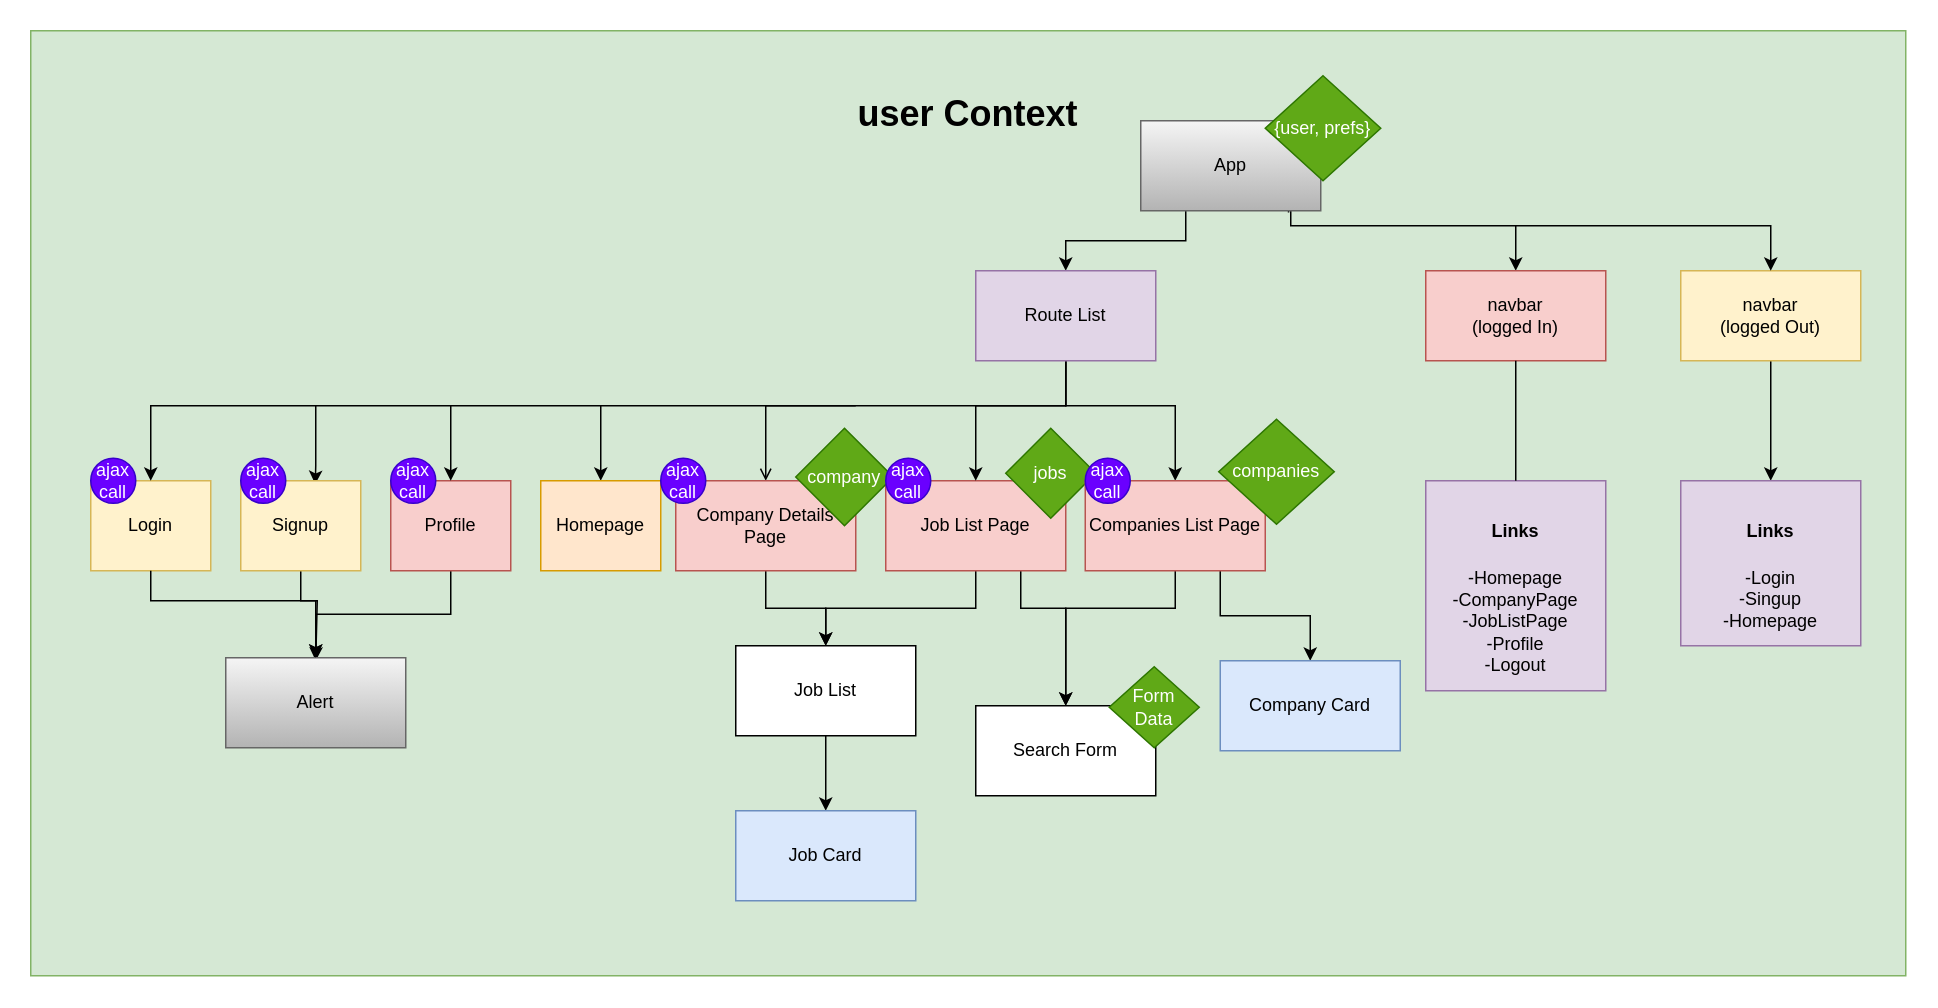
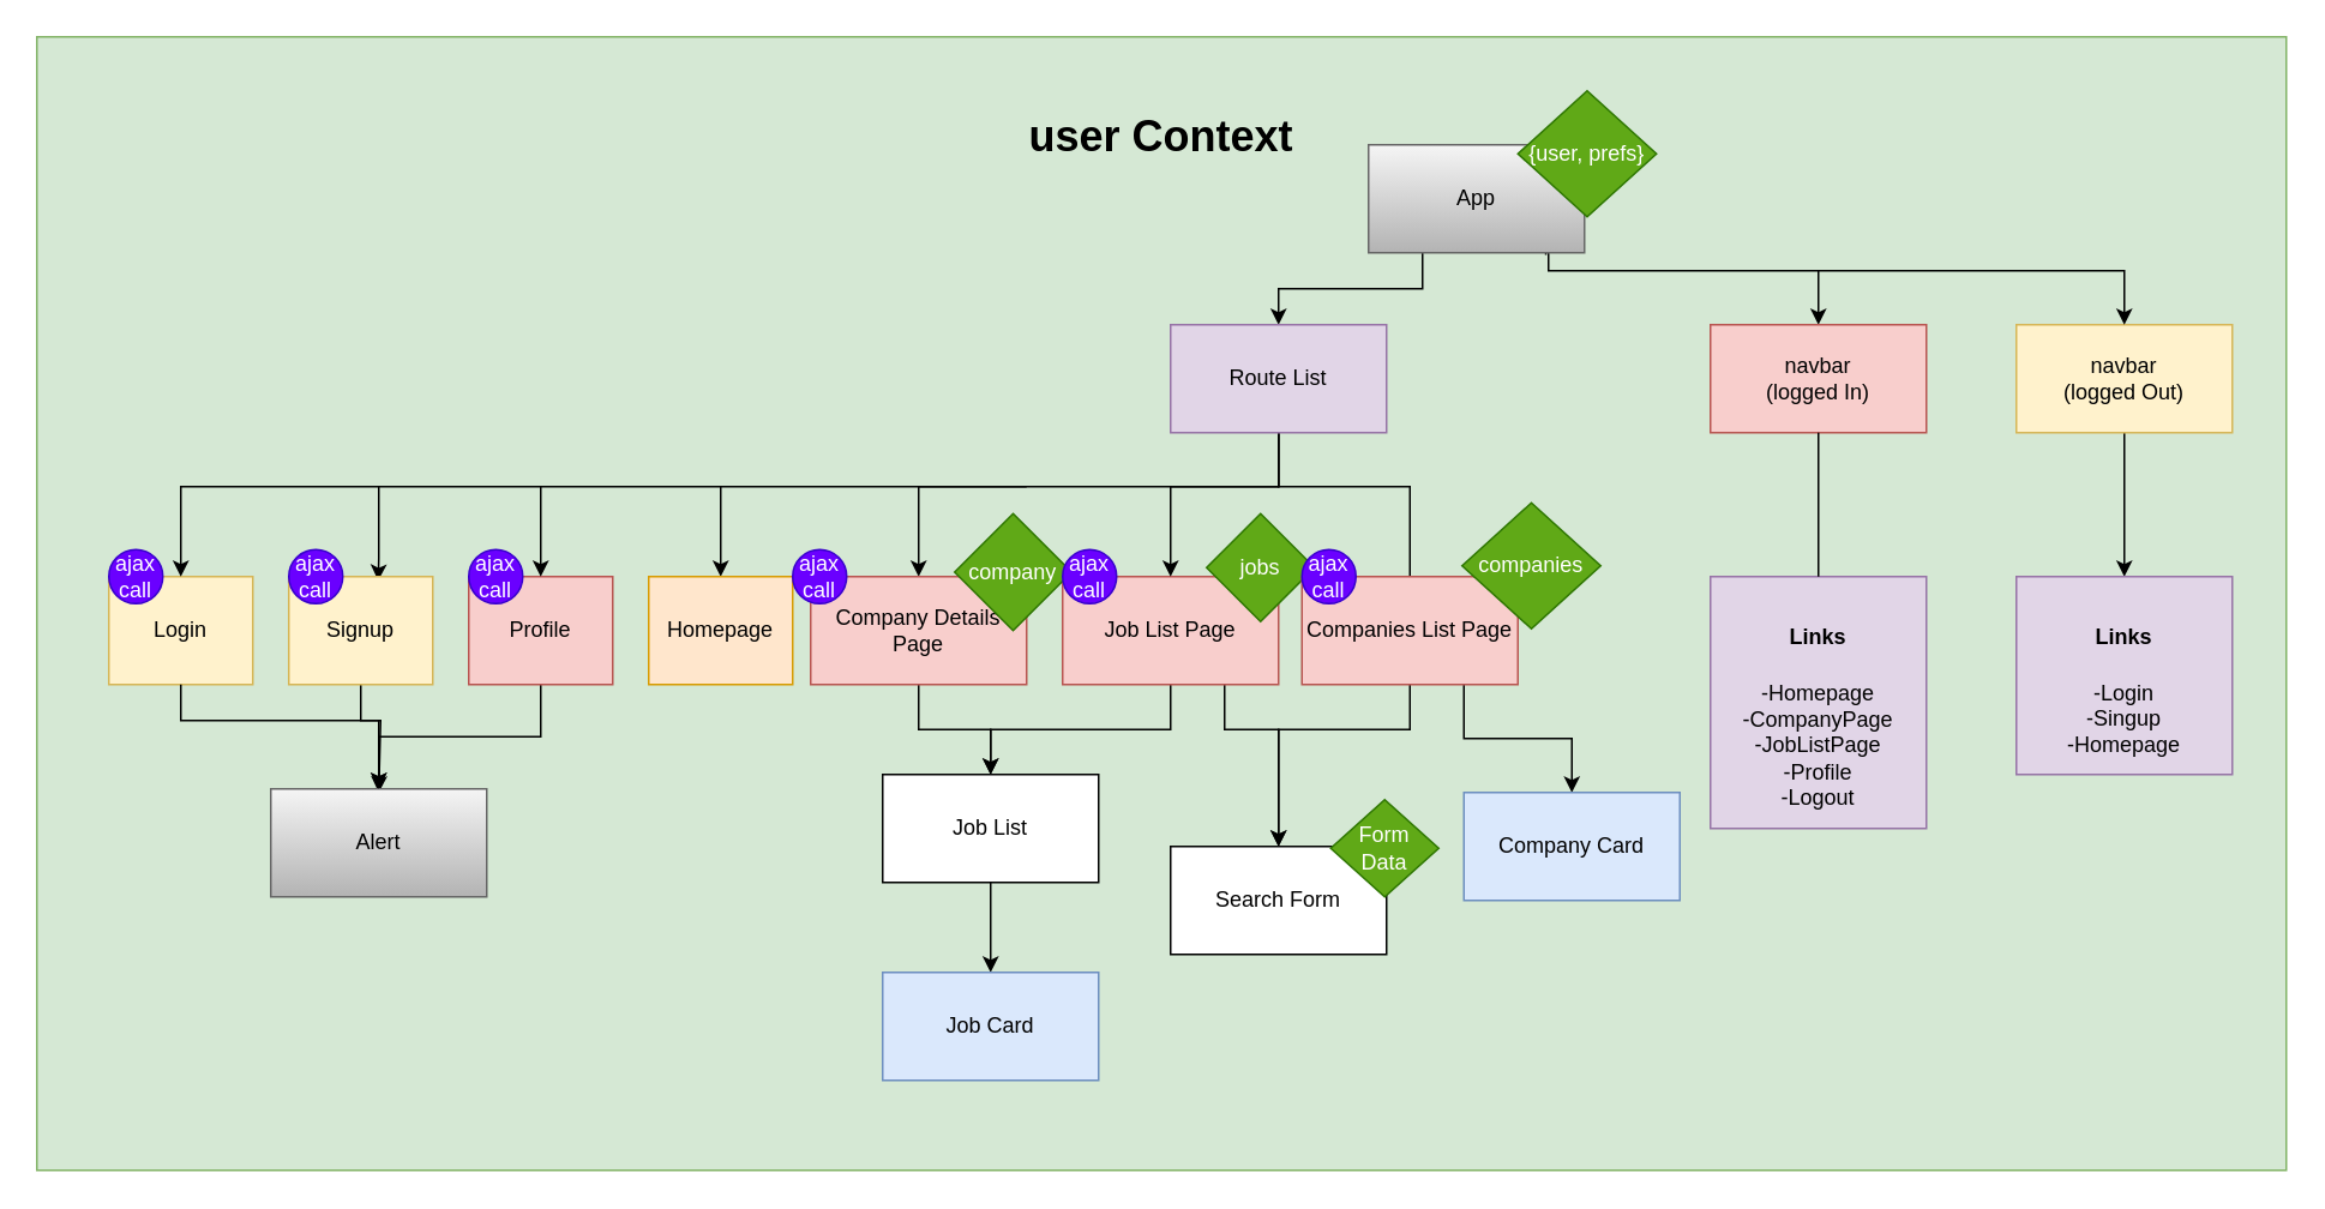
  <mxCell id="0" />
  <mxCell id="1" parent="0" />
  <mxCell id="2" value="&lt;h1&gt;user Context&lt;/h1&gt;&lt;div&gt;&lt;br&gt;&lt;/div&gt;&lt;div&gt;&lt;br&gt;&lt;/div&gt;&lt;div&gt;&lt;br&gt;&lt;/div&gt;&lt;div&gt;&lt;br&gt;&lt;/div&gt;&lt;div&gt;&lt;br&gt;&lt;/div&gt;&lt;div&gt;&lt;br&gt;&lt;/div&gt;&lt;div&gt;&lt;br&gt;&lt;/div&gt;&lt;div&gt;&lt;br&gt;&lt;/div&gt;&lt;div&gt;&lt;br&gt;&lt;/div&gt;&lt;div&gt;&lt;br&gt;&lt;/div&gt;&lt;div&gt;&lt;br&gt;&lt;/div&gt;&lt;div&gt;&lt;br&gt;&lt;/div&gt;&lt;div&gt;&lt;br&gt;&lt;/div&gt;&lt;div&gt;&lt;br&gt;&lt;/div&gt;&lt;div&gt;&lt;br&gt;&lt;/div&gt;&lt;div&gt;&lt;br&gt;&lt;/div&gt;&lt;div&gt;&lt;br&gt;&lt;/div&gt;&lt;div&gt;&lt;br&gt;&lt;/div&gt;&lt;div&gt;&lt;br&gt;&lt;/div&gt;&lt;div&gt;&lt;br&gt;&lt;/div&gt;&lt;div&gt;&lt;br&gt;&lt;/div&gt;&lt;div&gt;&lt;br&gt;&lt;/div&gt;&lt;div&gt;&lt;br&gt;&lt;/div&gt;&lt;div&gt;&lt;br&gt;&lt;/div&gt;&lt;div&gt;&lt;br&gt;&lt;/div&gt;&lt;div&gt;&lt;br&gt;&lt;/div&gt;&lt;div&gt;&lt;br&gt;&lt;/div&gt;&lt;div&gt;&lt;br&gt;&lt;/div&gt;&lt;div&gt;&lt;br&gt;&lt;/div&gt;&lt;div&gt;&lt;br&gt;&lt;/div&gt;&lt;div&gt;&lt;br&gt;&lt;/div&gt;&lt;div&gt;&lt;br&gt;&lt;/div&gt;&lt;div&gt;&lt;br&gt;&lt;/div&gt;&lt;div&gt;&lt;br&gt;&lt;/div&gt;&lt;div&gt;&lt;br&gt;&lt;/div&gt;&lt;div&gt;&lt;br&gt;&lt;/div&gt;" style="rounded=0;whiteSpace=wrap;html=1;fillColor=#d5e8d4;strokeColor=#82b366;" vertex="1" parent="1"><mxGeometry x="20" y="20" width="1250" height="630" as="geometry" /></mxCell>
  <mxCell id="3" style="edgeStyle=orthogonalEdgeStyle;rounded=0;orthogonalLoop=1;jettySize=auto;html=1;entryX=0.5;entryY=0;entryDx=0;entryDy=0;exitX=0.821;exitY=1.019;exitDx=0;exitDy=0;exitPerimeter=0;" edge="1" parent="1" source="9" target="4"><mxGeometry relative="1" as="geometry"><Array as="points"><mxPoint x="859" y="125" /><mxPoint x="860" y="125" /><mxPoint x="860" y="150" /><mxPoint x="1010" y="150" /></Array></mxGeometry></mxCell>
  <mxCell id="4" value="navbar&lt;br&gt;(logged In)" style="rounded=0;whiteSpace=wrap;html=1;fillColor=#f8cecc;strokeColor=#b85450;" vertex="1" parent="1"><mxGeometry x="950" y="180" width="120" height="60" as="geometry" /></mxCell>
  <mxCell id="5" value="&lt;h5&gt;&lt;font style=&quot;font-size: 12px;&quot;&gt;Links&lt;/font&gt;&lt;/h5&gt;-Homepage&lt;br&gt;-CompanyPage&lt;br&gt;-JobListPage&lt;br&gt;-Profile&lt;br&gt;-Logout" style="rounded=0;whiteSpace=wrap;html=1;fillColor=#e1d5e7;strokeColor=#9673a6;" vertex="1" parent="1"><mxGeometry x="950" y="320" width="120" height="140" as="geometry" /></mxCell>
  <mxCell id="6" value="" style="endArrow=none;html=1;rounded=0;entryX=0.5;entryY=1;entryDx=0;entryDy=0;exitX=0.5;exitY=0;exitDx=0;exitDy=0;" edge="1" parent="1" source="5" target="4"><mxGeometry width="50" height="50" relative="1" as="geometry"><mxPoint x="913" y="350" as="sourcePoint" /><mxPoint x="943" y="390" as="targetPoint" /><Array as="points"><mxPoint x="1010" y="270" /></Array></mxGeometry></mxCell>
  <mxCell id="7" style="edgeStyle=orthogonalEdgeStyle;rounded=0;orthogonalLoop=1;jettySize=auto;html=1;" edge="1" parent="1" target="17"><mxGeometry relative="1" as="geometry"><mxPoint x="570" y="270" as="sourcePoint" /><Array as="points"><mxPoint x="400" y="270" /><mxPoint x="400" y="350" /></Array></mxGeometry></mxCell>
  <mxCell id="8" style="edgeStyle=orthogonalEdgeStyle;rounded=0;orthogonalLoop=1;jettySize=auto;html=1;exitX=0.25;exitY=1;exitDx=0;exitDy=0;" edge="1" parent="1" source="9" target="21"><mxGeometry relative="1" as="geometry" /></mxCell>
  <mxCell id="9" value="App" style="rounded=0;whiteSpace=wrap;html=1;fillColor=#f5f5f5;gradientColor=#b3b3b3;strokeColor=#666666;" vertex="1" parent="1"><mxGeometry x="760" y="80" width="120" height="60" as="geometry" /></mxCell>
  <mxCell id="10" value="" style="edgeStyle=orthogonalEdgeStyle;rounded=0;orthogonalLoop=1;jettySize=auto;html=1;" edge="1" parent="1" source="11" target="16"><mxGeometry relative="1" as="geometry" /></mxCell>
  <mxCell id="11" value="Job List" style="rounded=0;whiteSpace=wrap;html=1;" vertex="1" parent="1"><mxGeometry x="490" y="430" width="120" height="60" as="geometry" /></mxCell>
  <mxCell id="12" value="" style="edgeStyle=orthogonalEdgeStyle;rounded=0;orthogonalLoop=1;jettySize=auto;html=1;" edge="1" parent="1" source="14" target="11"><mxGeometry relative="1" as="geometry" /></mxCell>
  <mxCell id="13" style="edgeStyle=orthogonalEdgeStyle;rounded=0;orthogonalLoop=1;jettySize=auto;html=1;exitX=0.75;exitY=1;exitDx=0;exitDy=0;entryX=0.5;entryY=0;entryDx=0;entryDy=0;" edge="1" parent="1" source="14" target="15"><mxGeometry relative="1" as="geometry"><Array as="points"><mxPoint x="680" y="405" /><mxPoint x="710" y="405" /></Array></mxGeometry></mxCell>
  <mxCell id="14" value="Job List Page" style="rounded=0;whiteSpace=wrap;html=1;fillColor=#f8cecc;strokeColor=#b85450;" vertex="1" parent="1"><mxGeometry x="590" y="320" width="120" height="60" as="geometry" /></mxCell>
  <mxCell id="15" value="Search Form" style="rounded=0;whiteSpace=wrap;html=1;" vertex="1" parent="1"><mxGeometry x="650" y="470" width="120" height="60" as="geometry" /></mxCell>
  <mxCell id="16" value="Job Card" style="rounded=0;whiteSpace=wrap;html=1;fillColor=#dae8fc;strokeColor=#6c8ebf;" vertex="1" parent="1"><mxGeometry x="490" y="540" width="120" height="60" as="geometry" /></mxCell>
  <mxCell id="17" value="Homepage" style="rounded=0;whiteSpace=wrap;html=1;fillColor=#ffe6cc;strokeColor=#d79b00;" vertex="1" parent="1"><mxGeometry x="360" y="320" width="80" height="60" as="geometry" /></mxCell>
- <mxCell id="18" style="edgeStyle=orthogonalEdgeStyle;rounded=0;orthogonalLoop=1;jettySize=auto;html=1;entryX=0.5;entryY=0;entryDx=0;entryDy=0;endArrow=open;" edge="1" parent="1" source="21" target="23"><mxGeometry relative="1" as="geometry"><Array as="points"><mxPoint x="710" y="270" /><mxPoint x="510" y="270" /></Array></mxGeometry></mxCell>
- <mxCell id="19" style="edgeStyle=orthogonalEdgeStyle;rounded=0;orthogonalLoop=1;jettySize=auto;html=1;" edge="1" parent="1" source="21" target="28"><mxGeometry relative="1" as="geometry"><Array as="points"><mxPoint x="710" y="270" /><mxPoint x="783" y="270" /></Array></mxGeometry></mxCell>
+ <mxCell id="18" style="edgeStyle=orthogonalEdgeStyle;rounded=0;orthogonalLoop=1;jettySize=auto;html=1;entryX=0.5;entryY=0;entryDx=0;entryDy=0;" edge="1" parent="1" source="21" target="23"><mxGeometry relative="1" as="geometry"><Array as="points"><mxPoint x="710" y="270" /><mxPoint x="510" y="270" /></Array></mxGeometry></mxCell>
+ <mxCell id="19" style="edgeStyle=orthogonalEdgeStyle;rounded=0;orthogonalLoop=1;jettySize=auto;html=1;endArrow=none;" edge="1" parent="1" source="21" target="28"><mxGeometry relative="1" as="geometry"><Array as="points"><mxPoint x="710" y="270" /><mxPoint x="783" y="270" /></Array></mxGeometry></mxCell>
  <mxCell id="20" style="edgeStyle=orthogonalEdgeStyle;rounded=0;orthogonalLoop=1;jettySize=auto;html=1;entryX=0.5;entryY=0;entryDx=0;entryDy=0;" edge="1" parent="1" source="21" target="14"><mxGeometry relative="1" as="geometry"><Array as="points"><mxPoint x="710" y="270" /><mxPoint x="650" y="270" /></Array></mxGeometry></mxCell>
  <mxCell id="21" value="Route List" style="rounded=0;whiteSpace=wrap;html=1;fillColor=#e1d5e7;strokeColor=#9673a6;" vertex="1" parent="1"><mxGeometry x="650" y="180" width="120" height="60" as="geometry" /></mxCell>
  <mxCell id="22" style="edgeStyle=orthogonalEdgeStyle;rounded=0;orthogonalLoop=1;jettySize=auto;html=1;" edge="1" parent="1" source="23" target="11"><mxGeometry relative="1" as="geometry" /></mxCell>
  <mxCell id="23" value="Company Details Page" style="rounded=0;whiteSpace=wrap;html=1;fillColor=#f8cecc;strokeColor=#b85450;" vertex="1" parent="1"><mxGeometry x="450" y="320" width="120" height="60" as="geometry" /></mxCell>
  <mxCell id="24" value="jobs" style="rhombus;whiteSpace=wrap;html=1;fillColor=#60a917;fontColor=#ffffff;strokeColor=#2D7600;" vertex="1" parent="1"><mxGeometry x="670" y="285" width="60" height="60" as="geometry" /></mxCell>
  <mxCell id="25" value="Form&lt;br&gt;Data" style="rhombus;whiteSpace=wrap;html=1;fillColor=#60a917;fontColor=#ffffff;strokeColor=#2D7600;" vertex="1" parent="1"><mxGeometry x="739" y="444" width="60" height="54" as="geometry" /></mxCell>
  <mxCell id="26" style="edgeStyle=orthogonalEdgeStyle;rounded=0;orthogonalLoop=1;jettySize=auto;html=1;entryX=0.5;entryY=0;entryDx=0;entryDy=0;" edge="1" parent="1" source="28" target="15"><mxGeometry relative="1" as="geometry"><mxPoint x="710" y="432" as="targetPoint" /><Array as="points"><mxPoint x="783" y="405" /><mxPoint x="710" y="405" /></Array></mxGeometry></mxCell>
  <mxCell id="27" style="edgeStyle=orthogonalEdgeStyle;rounded=0;orthogonalLoop=1;jettySize=auto;html=1;exitX=0.75;exitY=1;exitDx=0;exitDy=0;entryX=0.5;entryY=0;entryDx=0;entryDy=0;" edge="1" parent="1" source="28" target="30"><mxGeometry relative="1" as="geometry" /></mxCell>
  <mxCell id="28" value="Companies List Page" style="rounded=0;whiteSpace=wrap;html=1;fillColor=#f8cecc;strokeColor=#b85450;" vertex="1" parent="1"><mxGeometry x="723" y="320" width="120" height="60" as="geometry" /></mxCell>
  <mxCell id="29" value="companies" style="rhombus;whiteSpace=wrap;html=1;fillColor=#60a917;fontColor=#ffffff;strokeColor=#2D7600;" vertex="1" parent="1"><mxGeometry x="812" y="279" width="77" height="70" as="geometry" /></mxCell>
  <mxCell id="30" value="Company Card" style="rounded=0;whiteSpace=wrap;html=1;fillColor=#dae8fc;strokeColor=#6c8ebf;" vertex="1" parent="1"><mxGeometry x="813" y="440" width="120" height="60" as="geometry" /></mxCell>
  <mxCell id="31" value="company" style="rhombus;whiteSpace=wrap;html=1;fillColor=#60a917;fontColor=#ffffff;strokeColor=#2D7600;" vertex="1" parent="1"><mxGeometry x="530" y="285" width="65" height="65" as="geometry" /></mxCell>
  <mxCell id="32" value="ajax&lt;br&gt;call" style="ellipse;whiteSpace=wrap;html=1;aspect=fixed;fillColor=#6a00ff;fontColor=#ffffff;strokeColor=#3700CC;" vertex="1" parent="1"><mxGeometry x="723" y="305" width="30" height="30" as="geometry" /></mxCell>
  <mxCell id="33" style="edgeStyle=orthogonalEdgeStyle;rounded=0;orthogonalLoop=1;jettySize=auto;html=1;exitX=1;exitY=0.5;exitDx=0;exitDy=0;entryX=0.108;entryY=-0.018;entryDx=0;entryDy=0;entryPerimeter=0;" edge="1" parent="1" source="34" target="14"><mxGeometry relative="1" as="geometry" /></mxCell>
  <mxCell id="34" value="ajax&lt;br&gt;call" style="ellipse;whiteSpace=wrap;html=1;aspect=fixed;fillColor=#6a00ff;fontColor=#ffffff;strokeColor=#3700CC;" vertex="1" parent="1"><mxGeometry x="590" y="305" width="30" height="30" as="geometry" /></mxCell>
  <mxCell id="35" value="ajax&lt;br&gt;call" style="ellipse;whiteSpace=wrap;html=1;aspect=fixed;fillColor=#6a00ff;fontColor=#ffffff;strokeColor=#3700CC;" vertex="1" parent="1"><mxGeometry x="440" y="305" width="30" height="30" as="geometry" /></mxCell>
  <mxCell id="36" value="{user, prefs}" style="rhombus;whiteSpace=wrap;html=1;fillColor=#60a917;fontColor=#ffffff;strokeColor=#2D7600;" vertex="1" parent="1"><mxGeometry x="843" y="50" width="77" height="70" as="geometry" /></mxCell>
  <mxCell id="37" value="" style="endArrow=classic;html=1;rounded=0;entryX=0.621;entryY=0.037;entryDx=0;entryDy=0;entryPerimeter=0;" edge="1" parent="1" target="42"><mxGeometry width="50" height="50" relative="1" as="geometry"><mxPoint x="400" y="270" as="sourcePoint" /><mxPoint y="300" as="targetPoint" x="210" /><Array as="points"><mxPoint y="270" x="210" /><mxPoint y="300" x="210" /><mxPoint y="310" x="210" /></Array></mxGeometry></mxCell>
  <mxCell id="38" style="edgeStyle=orthogonalEdgeStyle;rounded=0;orthogonalLoop=1;jettySize=auto;html=1;" edge="1" parent="1" source="39" target="52"><mxGeometry relative="1" as="geometry" /></mxCell>
  <mxCell id="39" value="Profile" style="rounded=0;whiteSpace=wrap;html=1;fillColor=#f8cecc;strokeColor=#b85450;" vertex="1" parent="1"><mxGeometry x="260" y="320" width="80" height="60" as="geometry" /></mxCell>
  <mxCell id="40" value="Login" style="rounded=0;whiteSpace=wrap;html=1;fillColor=#fff2cc;strokeColor=#d6b656;" vertex="1" parent="1"><mxGeometry x="60" y="320" width="80" height="60" as="geometry" /></mxCell>
  <mxCell id="41" style="edgeStyle=orthogonalEdgeStyle;rounded=0;orthogonalLoop=1;jettySize=auto;html=1;" edge="1" parent="1" source="42"><mxGeometry relative="1" as="geometry"><mxPoint y="440" as="targetPoint" x="210" /><Array as="points"><mxPoint x="200" y="400" /><mxPoint x="211" y="400" /></Array></mxGeometry></mxCell>
  <mxCell id="42" value="Signup" style="rounded=0;whiteSpace=wrap;html=1;fillColor=#fff2cc;strokeColor=#d6b656;" vertex="1" parent="1"><mxGeometry x="160" y="320" width="80" height="60" as="geometry" /></mxCell>
  <mxCell id="43" value="" style="endArrow=classic;html=1;rounded=0;entryX=0.5;entryY=0;entryDx=0;entryDy=0;" edge="1" parent="1" target="40"><mxGeometry width="50" height="50" relative="1" as="geometry"><mxPoint y="270" as="sourcePoint" x="210" /><mxPoint x="100" y="300" as="targetPoint" /><Array as="points"><mxPoint x="100" y="270" /><mxPoint x="100" y="290" /></Array></mxGeometry></mxCell>
  <mxCell id="44" value="" style="endArrow=classic;html=1;rounded=0;entryX=0.5;entryY=0;entryDx=0;entryDy=0;" edge="1" parent="1" target="39"><mxGeometry width="50" height="50" relative="1" as="geometry"><mxPoint x="300" y="270" as="sourcePoint" /><mxPoint x="300" y="300" as="targetPoint" /></mxGeometry></mxCell>
  <mxCell id="45" style="edgeStyle=orthogonalEdgeStyle;rounded=0;orthogonalLoop=1;jettySize=auto;html=1;" edge="1" parent="1" source="46" target="48"><mxGeometry relative="1" as="geometry" /></mxCell>
  <mxCell id="46" value="navbar&lt;br&gt;(logged Out)" style="rounded=0;whiteSpace=wrap;html=1;fillColor=#fff2cc;strokeColor=#d6b656;" vertex="1" parent="1"><mxGeometry x="1120" y="180" width="120" height="60" as="geometry" /></mxCell>
  <mxCell id="47" value="" style="endArrow=classic;html=1;rounded=0;entryX=0.5;entryY=0;entryDx=0;entryDy=0;" edge="1" parent="1" target="46"><mxGeometry width="50" height="50" relative="1" as="geometry"><mxPoint x="1010" y="150" as="sourcePoint" /><mxPoint x="890" y="330" as="targetPoint" /><Array as="points"><mxPoint x="1180" y="150" /></Array></mxGeometry></mxCell>
  <mxCell id="48" value="&lt;h5&gt;&lt;font style=&quot;font-size: 12px;&quot;&gt;Links&lt;/font&gt;&lt;/h5&gt;-Login&lt;br&gt;-Singup&lt;br&gt;-Homepage&lt;br&gt;" style="rounded=0;whiteSpace=wrap;html=1;fillColor=#e1d5e7;strokeColor=#9673a6;" vertex="1" parent="1"><mxGeometry x="1120" y="320" width="120" height="110" as="geometry" /></mxCell>
  <mxCell id="49" value="ajax&lt;br&gt;call" style="ellipse;whiteSpace=wrap;html=1;aspect=fixed;fillColor=#6a00ff;fontColor=#ffffff;strokeColor=#3700CC;" vertex="1" parent="1"><mxGeometry x="60" y="305" width="30" height="30" as="geometry" /></mxCell>
  <mxCell id="50" value="ajax&lt;br&gt;call" style="ellipse;whiteSpace=wrap;html=1;aspect=fixed;fillColor=#6a00ff;fontColor=#ffffff;strokeColor=#3700CC;" vertex="1" parent="1"><mxGeometry x="160" y="305" width="30" height="30" as="geometry" /></mxCell>
  <mxCell id="51" value="ajax&lt;br&gt;call" style="ellipse;whiteSpace=wrap;html=1;aspect=fixed;fillColor=#6a00ff;fontColor=#ffffff;strokeColor=#3700CC;" vertex="1" parent="1"><mxGeometry x="260" y="305" width="30" height="30" as="geometry" /></mxCell>
  <mxCell id="52" value="Alert" style="rounded=0;whiteSpace=wrap;html=1;fillColor=#f5f5f5;gradientColor=#b3b3b3;strokeColor=#666666;" vertex="1" parent="1"><mxGeometry x="150" y="438" width="120" height="60" as="geometry" /></mxCell>
  <mxCell id="53" value="" style="endArrow=classic;html=1;rounded=0;exitX=0.5;exitY=1;exitDx=0;exitDy=0;entryX=0.5;entryY=0;entryDx=0;entryDy=0;" edge="1" parent="1" source="40" target="52"><mxGeometry width="50" height="50" relative="1" as="geometry"><mxPoint x="580" y="380" as="sourcePoint" /><mxPoint x="630" y="330" as="targetPoint" /><Array as="points"><mxPoint x="100" y="400" /><mxPoint x="170" y="400" /><mxPoint y="400" x="210" /></Array></mxGeometry></mxCell>
